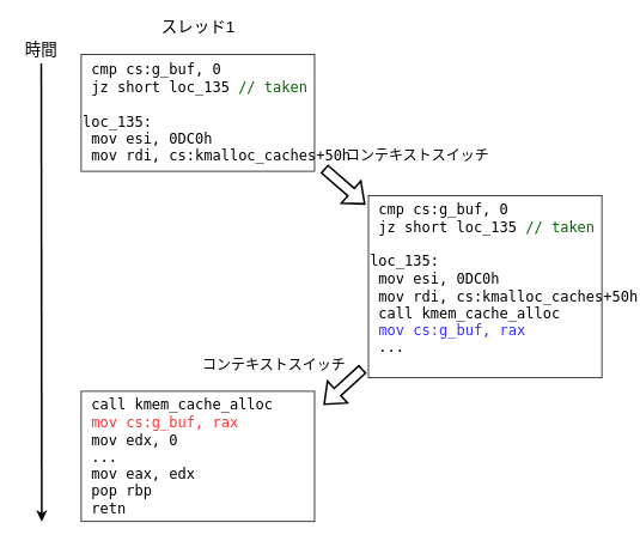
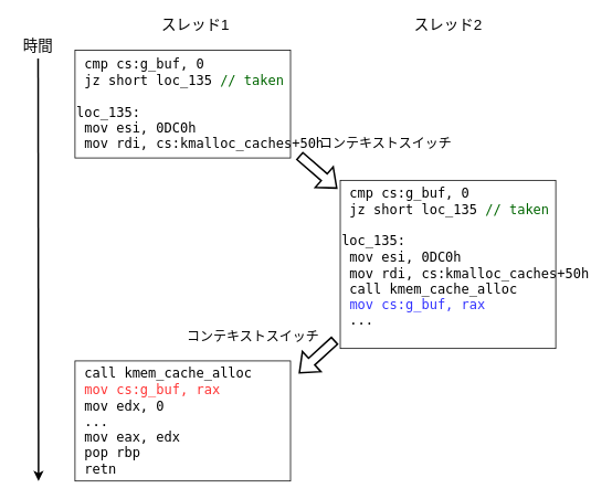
  <mxCell id="0" />
  <mxCell id="1" parent="0" />
- <mxCell id="2" value="&lt;font style=&quot;font-size: 18px&quot;&gt;スレッド1&lt;/font&gt;" style="text;html=1;align=center;verticalAlign=middle;resizable=0;points=[];autosize=1;strokeColor=none;fillColor=none;" parent="1" vertex="1"><mxGeometry x="170" y="20" width="100" height="20" as="geometry" /></mxCell>
+ <mxCell id="2" value="&lt;font style=&quot;font-size: 18px&quot;&gt;スレッド1&lt;/font&gt;" style="text;html=1;align=center;verticalAlign=middle;resizable=0;points=[];autosize=1;strokeColor=none;fillColor=none;" parent="1" vertex="1"><mxGeometry x="185" y="20" width="100" height="20" as="geometry" /></mxCell>
+ <mxCell id="3" value="&lt;font style=&quot;font-size: 18px&quot;&gt;スレッド2&lt;/font&gt;" style="text;html=1;align=center;verticalAlign=middle;resizable=0;points=[];autosize=1;strokeColor=none;fillColor=none;" parent="1" vertex="1"><mxGeometry x="490" y="20" width="100" height="20" as="geometry" /></mxCell>
  <mxCell id="4" value="" style="endArrow=classic;html=1;rounded=0;fontSize=18;strokeWidth=2;" parent="1" edge="1"><mxGeometry width="50" height="50" relative="1" as="geometry"><mxPoint x="45.5" y="70" as="sourcePoint" /><mxPoint x="46" y="580" as="targetPoint" /></mxGeometry></mxCell>
  <mxCell id="5" value="時間" style="text;html=1;align=center;verticalAlign=middle;resizable=0;points=[];autosize=1;strokeColor=none;fillColor=none;fontSize=18;" parent="1" vertex="1"><mxGeometry x="20" y="40" width="50" height="30" as="geometry" /></mxCell>
  <mxCell id="6" value="&lt;div style=&quot;font-size: 16px&quot; align=&quot;left&quot;&gt;&lt;pre&gt;&lt;font style=&quot;font-size: 16px&quot;&gt; cmp cs:g_buf, 0&lt;br&gt; jz &lt;/font&gt;&lt;font style=&quot;font-size: 16px&quot;&gt;short loc_135 &lt;font color=&quot;#006600&quot;&gt;// taken&lt;/font&gt;&lt;br&gt;&lt;br&gt;loc_135:&lt;br&gt; mov esi, 0DC0h&lt;br&gt; mov rdi, cs:kmalloc_caches+50h&lt;br&gt;&lt;/font&gt;&lt;/pre&gt;&lt;/div&gt;" style="rounded=0;whiteSpace=wrap;html=1;fontSize=18;align=left;" parent="1" vertex="1"><mxGeometry x="90" y="60" width="260" height="130" as="geometry" /></mxCell>
  <mxCell id="7" value="&lt;div style=&quot;font-size: 16px&quot; align=&quot;left&quot;&gt;&lt;pre&gt;&lt;font style=&quot;font-size: 16px&quot;&gt; cmp cs:g_buf, 0&lt;br&gt; jz &lt;/font&gt;&lt;font style=&quot;font-size: 16px&quot;&gt;short loc_135 &lt;font color=&quot;#006600&quot;&gt;// taken&lt;/font&gt;&lt;br&gt;&lt;br&gt;loc_135:&lt;br&gt; mov esi, 0DC0h&lt;br&gt; mov rdi, cs:kmalloc_caches+50h&lt;br&gt; call kmem_cache_alloc&lt;br&gt; &lt;font color=&quot;#3333FF&quot;&gt;mov cs:g_buf, rax&lt;/font&gt;&lt;br&gt; ...&lt;br&gt;&lt;br&gt;&lt;/font&gt;&lt;/pre&gt;&lt;/div&gt;" style="rounded=0;whiteSpace=wrap;html=1;fontSize=18;align=left;" parent="1" vertex="1"><mxGeometry x="410" y="217" width="260" height="203" as="geometry" /></mxCell>
  <mxCell id="8" value="" style="shape=flexArrow;endArrow=classic;html=1;rounded=0;fontSize=16;fontColor=#3333FF;strokeWidth=2;curved=1;" parent="1" edge="1"><mxGeometry width="50" height="50" relative="1" as="geometry"><mxPoint x="360.5" y="187" as="sourcePoint" /><mxPoint x="406.5" y="227" as="targetPoint" /></mxGeometry></mxCell>
  <mxCell id="9" value="コンテキストスイッチ" style="text;html=1;strokeColor=none;fillColor=none;align=center;verticalAlign=middle;whiteSpace=wrap;rounded=0;fontSize=16;fontColor=#000000;" parent="1" vertex="1"><mxGeometry x="370" y="157" width="190" height="30" as="geometry" /></mxCell>
  <mxCell id="10" value="" style="shape=flexArrow;endArrow=classic;html=1;rounded=0;fontSize=16;fontColor=#3333FF;strokeWidth=2;curved=1;" edge="1" parent="1"><mxGeometry width="50" height="50" relative="1" as="geometry"><mxPoint x="403.75" y="410" as="sourcePoint" /><mxPoint x="360" y="450" as="targetPoint" /></mxGeometry></mxCell>
  <mxCell id="11" value="&lt;pre style=&quot;font-size: 16px&quot;&gt;&amp;nbsp;call kmem_cache_alloc&lt;br&gt; &lt;font color=&quot;#FF3333&quot;&gt;mov cs:g_buf, rax&lt;/font&gt;&lt;br&gt; mov edx, 0&lt;br&gt; ...&lt;br&gt; mov eax, edx&lt;br&gt; pop rbp&lt;br&gt; retn&lt;br&gt;&lt;/pre&gt;" style="rounded=0;whiteSpace=wrap;html=1;fontSize=18;align=left;" vertex="1" parent="1"><mxGeometry x="90" y="435" width="260" height="145" as="geometry" /></mxCell>
  <mxCell id="12" value="コンテキストスイッチ" style="text;html=1;strokeColor=none;fillColor=none;align=center;verticalAlign=middle;whiteSpace=wrap;rounded=0;fontSize=16;fontColor=#000000;" vertex="1" parent="1"><mxGeometry x="210" y="390" width="190" height="30" as="geometry" /></mxCell>
